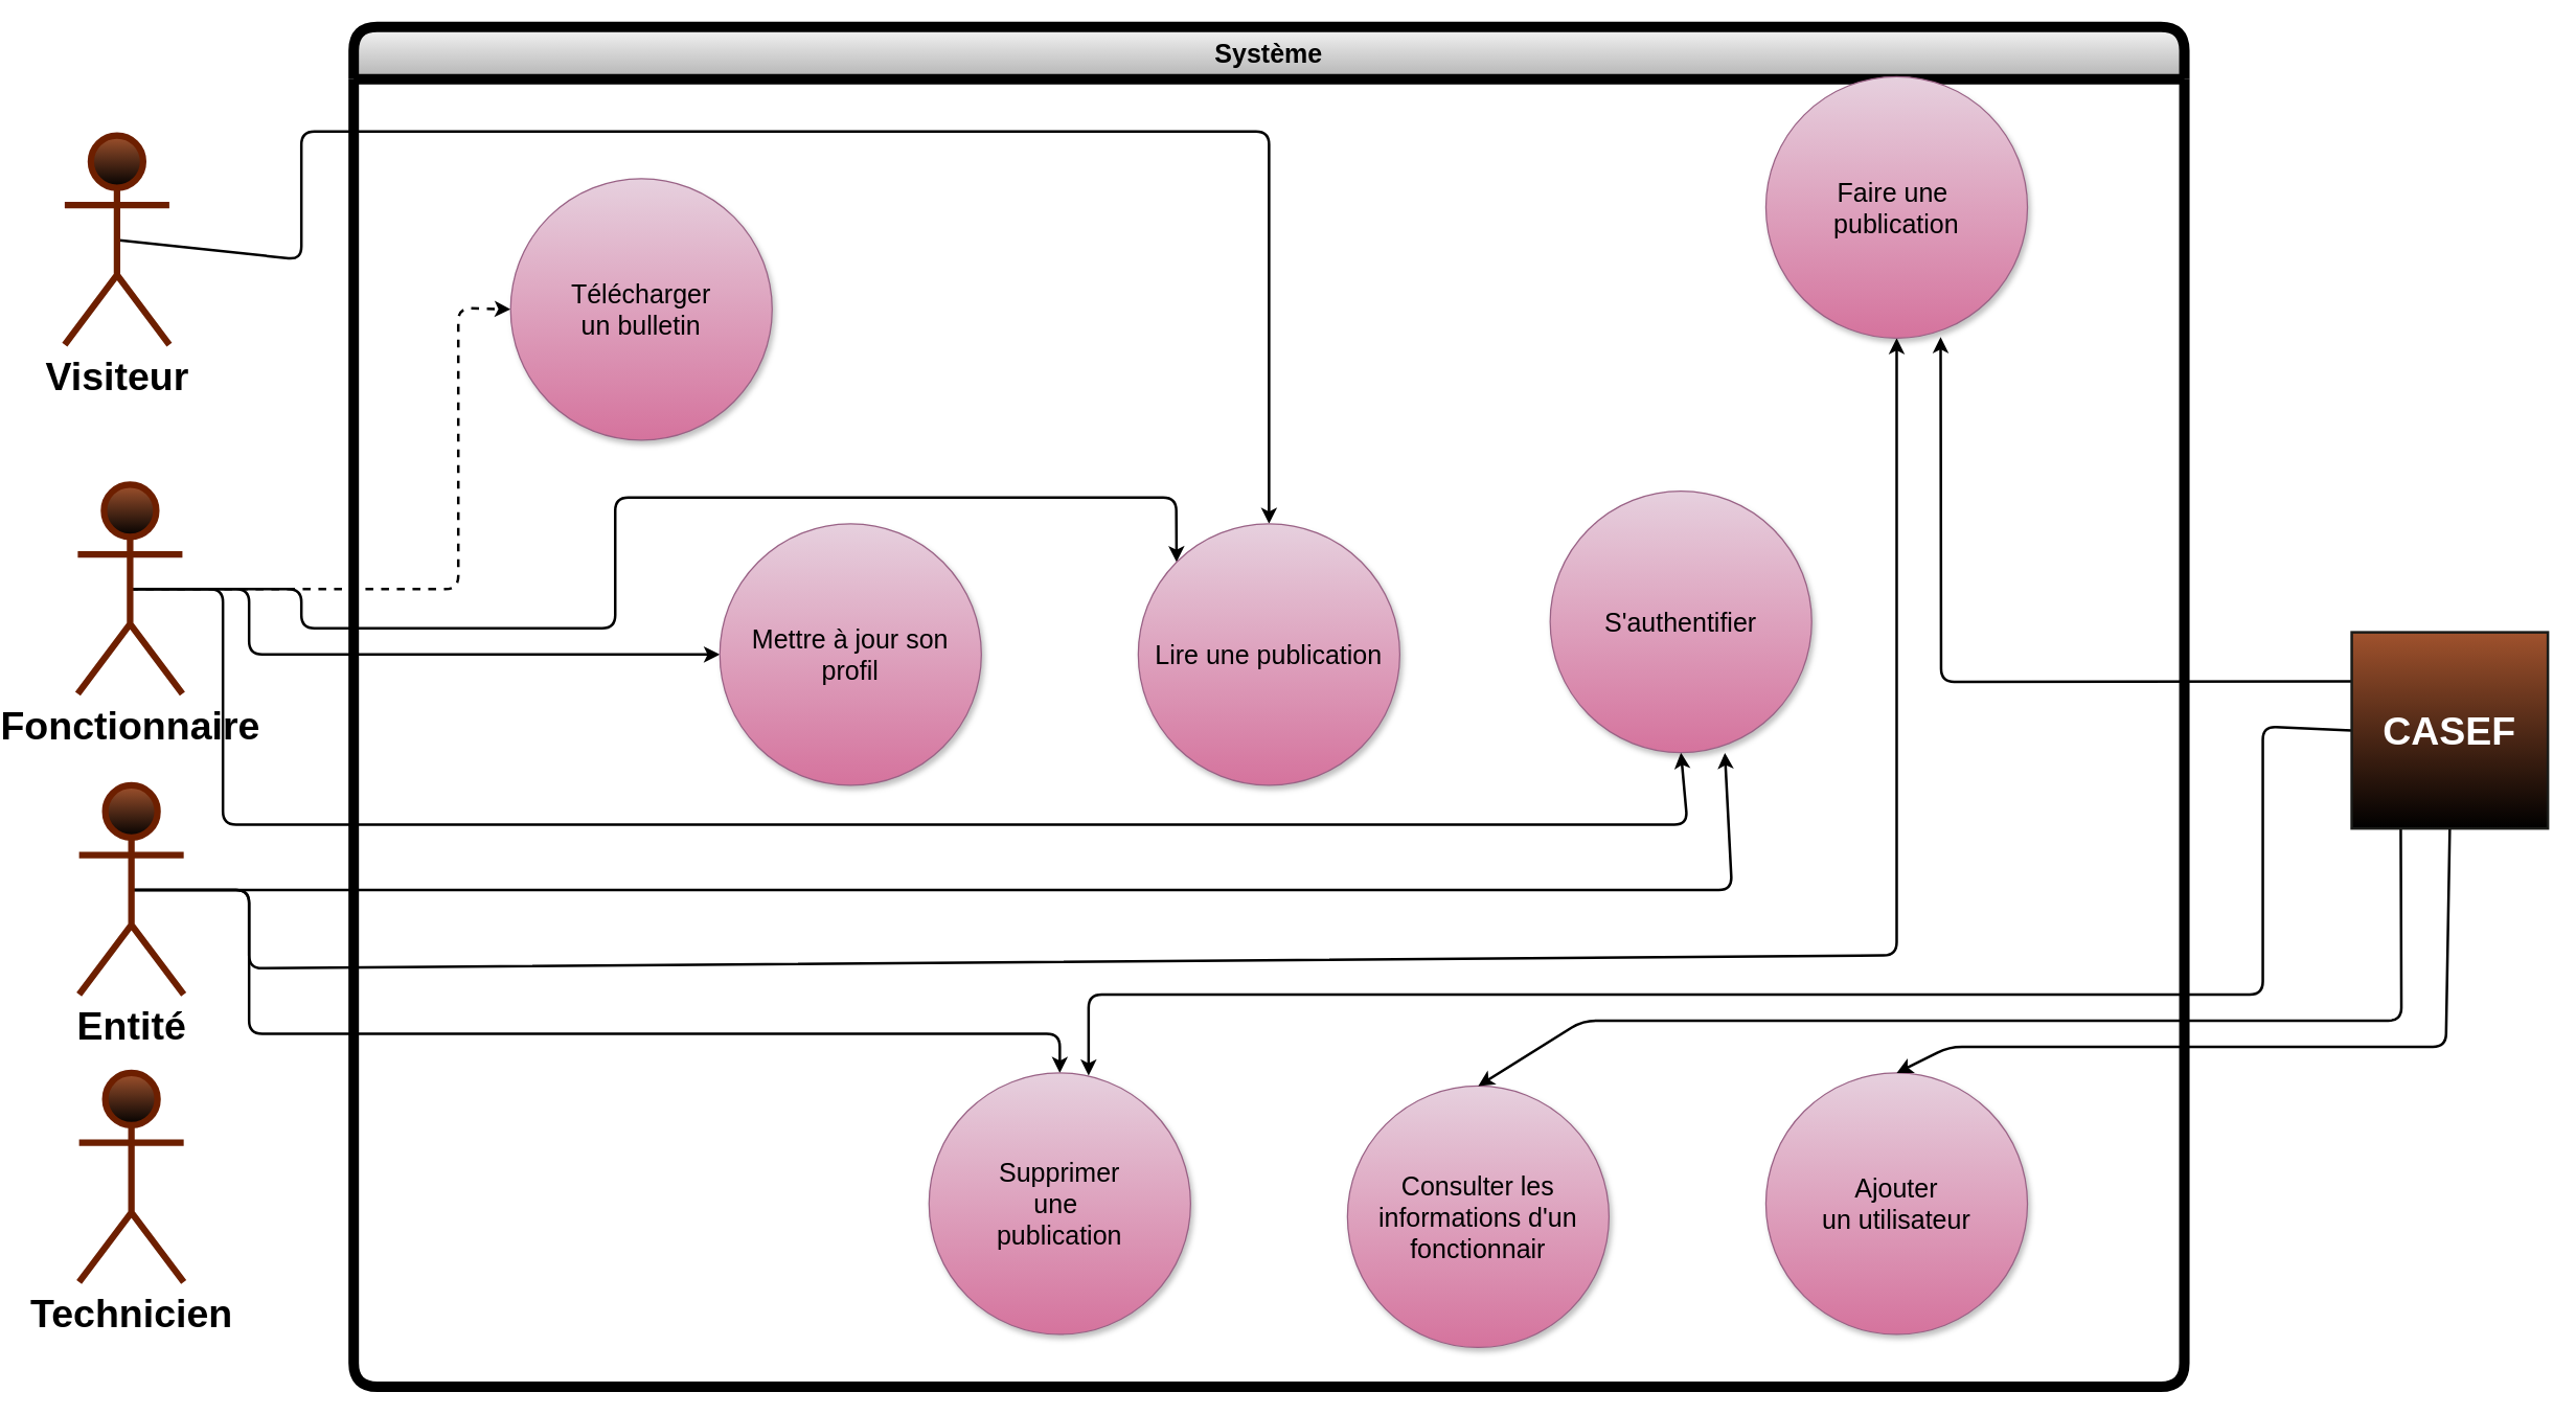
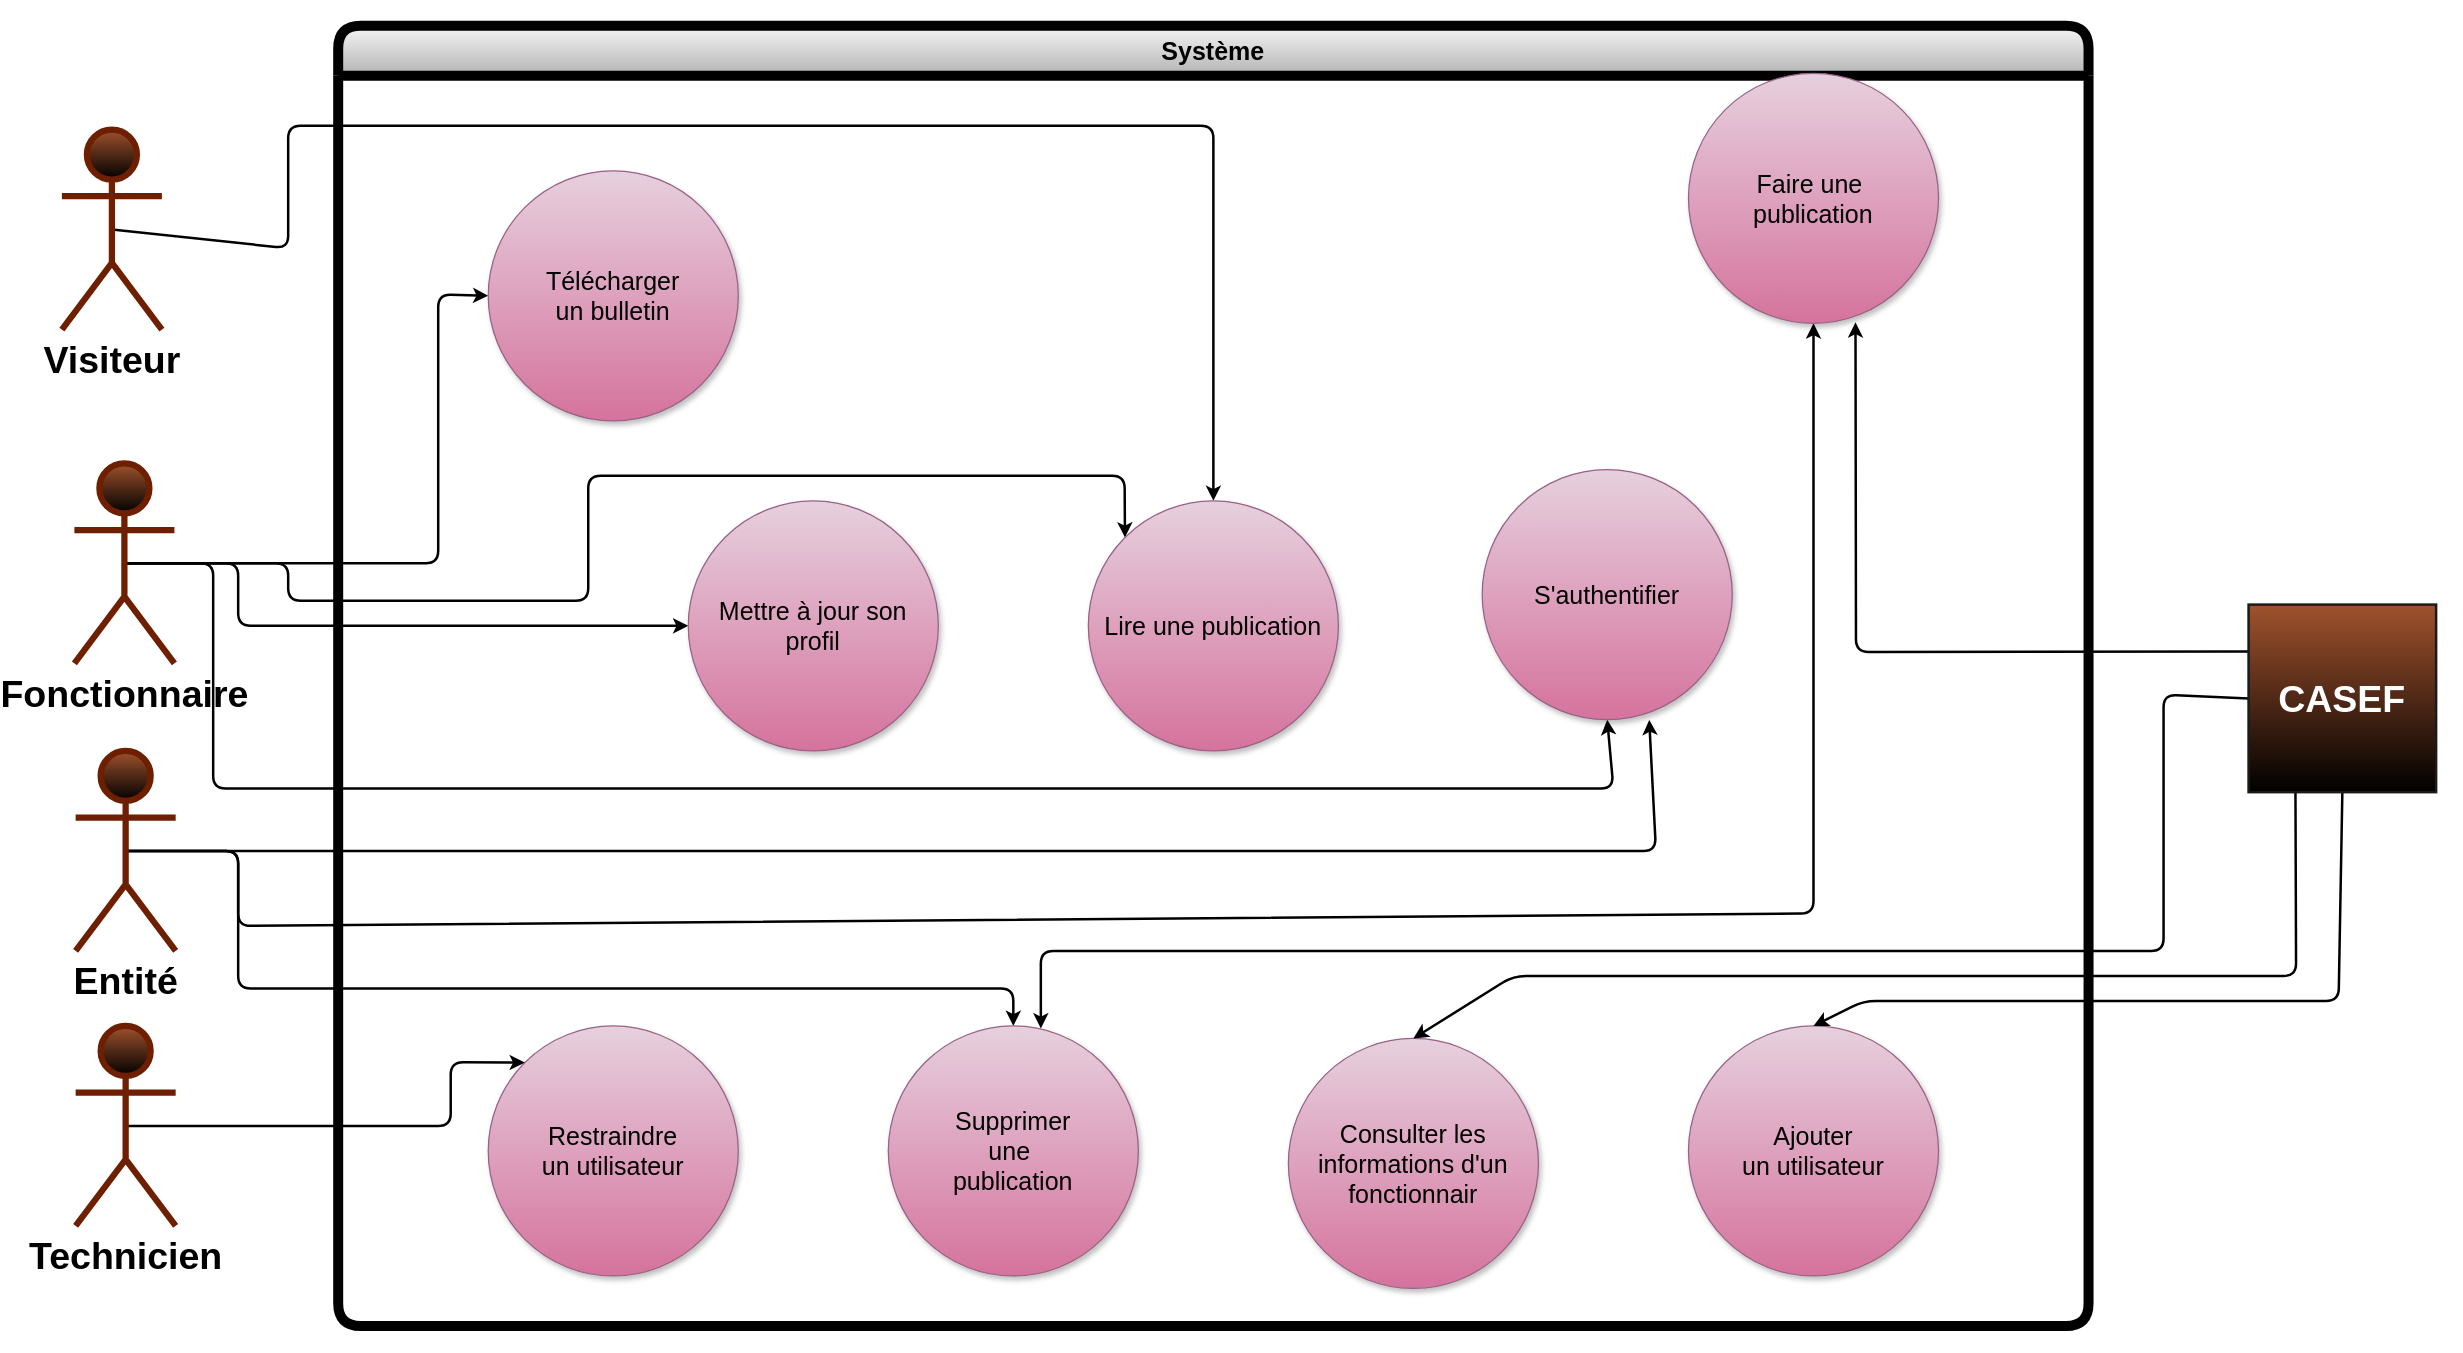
  <mxCell id="0" />
  <mxCell id="1" parent="0" />
- <mxCell id="2" style="edgeStyle=none;html=1;exitX=0.5;exitY=0.5;exitDx=0;exitDy=0;exitPerimeter=0;entryX=0;entryY=0.5;entryDx=0;entryDy=0;fontSize=25;fontColor=#000000;strokeWidth=2;dashed=1;" parent="1" source="6" target="22" edge="1"><mxGeometry relative="1" as="geometry"><Array as="points"><mxPoint x="321" y="450" /><mxPoint x="321" y="235" /></Array></mxGeometry></mxCell>
+ <mxCell id="2" style="edgeStyle=none;html=1;exitX=0.5;exitY=0.5;exitDx=0;exitDy=0;exitPerimeter=0;entryX=0;entryY=0.5;entryDx=0;entryDy=0;fontSize=25;fontColor=#000000;strokeWidth=2;" parent="1" source="6" target="22" edge="1"><mxGeometry relative="1" as="geometry"><Array as="points"><mxPoint x="321" y="450" /><mxPoint x="321" y="235" /></Array></mxGeometry></mxCell>
  <mxCell id="3" style="edgeStyle=none;html=1;exitX=0.5;exitY=0.5;exitDx=0;exitDy=0;exitPerimeter=0;entryX=0;entryY=0.5;entryDx=0;entryDy=0;fontSize=25;fontColor=#000000;strokeWidth=2;" parent="1" source="6" target="19" edge="1"><mxGeometry relative="1" as="geometry"><Array as="points"><mxPoint x="161" y="450" /><mxPoint x="161" y="500" /></Array></mxGeometry></mxCell>
  <mxCell id="4" style="edgeStyle=none;html=1;exitX=0.5;exitY=0.5;exitDx=0;exitDy=0;exitPerimeter=0;entryX=0;entryY=0;entryDx=0;entryDy=0;fontSize=25;fontColor=#000000;strokeWidth=2;" parent="1" source="6" target="14" edge="1"><mxGeometry relative="1" as="geometry"><Array as="points"><mxPoint x="201" y="450" /><mxPoint x="201" y="480" /><mxPoint x="441" y="480" /><mxPoint x="441" y="380" /><mxPoint x="870" y="380" /></Array></mxGeometry></mxCell>
  <mxCell id="5" style="edgeStyle=none;html=1;exitX=0.5;exitY=0.5;exitDx=0;exitDy=0;exitPerimeter=0;entryX=0.5;entryY=1;entryDx=0;entryDy=0;fontSize=25;fontColor=#000000;strokeWidth=2;" parent="1" source="6" target="15" edge="1"><mxGeometry relative="1" as="geometry"><Array as="points"><mxPoint x="141" y="450" /><mxPoint x="141" y="630" /><mxPoint x="1261" y="630" /></Array></mxGeometry></mxCell>
  <mxCell id="6" value="Fonctionnaire&lt;br style=&quot;font-size: 30px;&quot;&gt;" style="shape=umlActor;verticalLabelPosition=bottom;verticalAlign=top;html=1;outlineConnect=0;fillColor=#a0522d;strokeColor=#6D1F00;strokeWidth=5;fontSize=30;fontColor=#000000;gradientColor=default;fontStyle=1" parent="1" vertex="1"><mxGeometry x="30" y="370" width="80" height="160" as="geometry" /></mxCell>
  <mxCell id="7" style="edgeStyle=none;html=1;exitX=0.5;exitY=0.5;exitDx=0;exitDy=0;exitPerimeter=0;fontSize=20;entryX=0.5;entryY=0;entryDx=0;entryDy=0;strokeWidth=2;" parent="1" source="10" target="20" edge="1"><mxGeometry relative="1" as="geometry"><mxPoint x="781" y="780" as="targetPoint" /><Array as="points"><mxPoint x="161" y="680" /><mxPoint x="161" y="790" /><mxPoint x="281" y="790" /><mxPoint x="781" y="790" /></Array></mxGeometry></mxCell>
  <mxCell id="8" style="edgeStyle=none;html=1;exitX=0.5;exitY=0.5;exitDx=0;exitDy=0;exitPerimeter=0;entryX=0.668;entryY=1.001;entryDx=0;entryDy=0;entryPerimeter=0;fontSize=25;fontColor=#000000;strokeWidth=2;" parent="1" source="10" target="15" edge="1"><mxGeometry relative="1" as="geometry"><Array as="points"><mxPoint x="201" y="680" /><mxPoint x="1295" y="680" /></Array></mxGeometry></mxCell>
  <mxCell id="9" style="edgeStyle=none;html=1;exitX=0.5;exitY=0.5;exitDx=0;exitDy=0;exitPerimeter=0;entryX=0.5;entryY=1;entryDx=0;entryDy=0;fontSize=25;fontColor=#000000;strokeWidth=2;" parent="1" source="10" target="16" edge="1"><mxGeometry relative="1" as="geometry"><Array as="points"><mxPoint x="161" y="680" /><mxPoint x="161" y="740" /><mxPoint x="1421" y="730" /></Array></mxGeometry></mxCell>
  <mxCell id="10" value="Entité&lt;br style=&quot;font-size: 30px;&quot;&gt;" style="shape=umlActor;verticalLabelPosition=bottom;verticalAlign=top;html=1;outlineConnect=0;fillColor=#a0522d;strokeColor=#6D1F00;fontSize=30;fontColor=#000000;gradientColor=default;strokeWidth=5;fontStyle=1" parent="1" vertex="1"><mxGeometry x="31" y="600" width="80" height="160" as="geometry" /></mxCell>
  <mxCell id="11" style="edgeStyle=none;html=1;exitX=0.5;exitY=0.5;exitDx=0;exitDy=0;exitPerimeter=0;fontSize=25;fontColor=#000000;entryX=0.5;entryY=0;entryDx=0;entryDy=0;strokeWidth=2;" parent="1" source="12" target="14" edge="1"><mxGeometry relative="1" as="geometry"><mxPoint x="161" y="198" as="targetPoint" /><Array as="points"><mxPoint x="201" y="198" /><mxPoint x="201" y="100" /><mxPoint x="941" y="100" /></Array></mxGeometry></mxCell>
  <mxCell id="12" value="Visiteur" style="shape=umlActor;verticalLabelPosition=bottom;verticalAlign=top;html=1;outlineConnect=0;fillColor=#a0522d;strokeColor=#6D1F00;fontSize=30;strokeWidth=5;fontColor=#000000;gradientColor=default;fontStyle=1" parent="1" vertex="1"><mxGeometry x="20" y="103" width="80" height="160" as="geometry" /></mxCell>
  <mxCell id="13" value="Système" style="swimlane;whiteSpace=wrap;html=1;fillColor=#f5f5f5;gradientColor=#b3b3b3;strokeColor=#000000;strokeWidth=8;rounded=1;glass=0;shadow=0;swimlaneLine=1;fontSize=20;startSize=40;" parent="1" vertex="1"><mxGeometry x="241" y="20" width="1400" height="1040" as="geometry" /></mxCell>
  <mxCell id="14" value="Lire une publication&lt;br style=&quot;font-size: 20px;&quot;&gt;" style="ellipse;html=1;fillColor=#E6D0DE;strokeColor=#996185;fontColor=#000000;gradientColor=#D5739D;fontSize=20;labelBackgroundColor=none;whiteSpace=wrap;labelBorderColor=none;shadow=1;" parent="13" vertex="1"><mxGeometry x="600" y="380" width="200" height="200" as="geometry" /></mxCell>
  <mxCell id="15" value="S'authentifier" style="ellipse;html=1;fillColor=#E6D0DE;strokeColor=#996185;fontColor=#000000;gradientColor=#D5739D;fontSize=20;labelBackgroundColor=none;whiteSpace=wrap;labelBorderColor=none;shadow=1;" parent="13" vertex="1"><mxGeometry x="915" y="355" width="200" height="200" as="geometry" /></mxCell>
  <mxCell id="16" value="&lt;span style=&quot;font-size: 20px;&quot;&gt;Faire une&amp;nbsp;&lt;/span&gt;&lt;br style=&quot;border-color: var(--border-color); font-size: 20px;&quot;&gt;&lt;span style=&quot;font-size: 20px;&quot;&gt;publication&lt;/span&gt;" style="ellipse;html=1;fillColor=#E6D0DE;strokeColor=#996185;fontColor=#000000;gradientColor=#D5739D;fontSize=20;labelBackgroundColor=none;whiteSpace=wrap;labelBorderColor=none;shadow=1;" parent="13" vertex="1"><mxGeometry x="1080" y="38" width="200" height="200" as="geometry" /></mxCell>
  <mxCell id="17" value="&lt;span style=&quot;font-size: 20px;&quot;&gt;Ajouter&lt;/span&gt;&lt;br style=&quot;border-color: var(--border-color); font-size: 20px;&quot;&gt;&lt;span style=&quot;font-size: 20px;&quot;&gt;un utilisateur&lt;/span&gt;" style="ellipse;html=1;fillColor=#E6D0DE;strokeColor=#996185;fontColor=#000000;gradientColor=#D5739D;fontSize=20;labelBackgroundColor=none;whiteSpace=wrap;labelBorderColor=none;shadow=1;" parent="13" vertex="1"><mxGeometry x="1080" y="800" width="200" height="200" as="geometry" /></mxCell>
  <mxCell id="18" value="Consulter les informations d'un fonctionnair" style="ellipse;html=1;fillColor=#E6D0DE;strokeColor=#996185;fontColor=#000000;gradientColor=#D5739D;fontSize=20;labelBackgroundColor=none;whiteSpace=wrap;labelBorderColor=none;shadow=1;" parent="13" vertex="1"><mxGeometry x="760" y="810" width="200" height="200" as="geometry" /></mxCell>
  <mxCell id="19" value="Mettre à jour son profil" style="ellipse;html=1;fillColor=#E6D0DE;strokeColor=#996185;fontColor=#000000;gradientColor=#D5739D;fontSize=20;labelBackgroundColor=none;whiteSpace=wrap;labelBorderColor=none;shadow=1;" parent="13" vertex="1"><mxGeometry x="280" y="380" width="200" height="200" as="geometry" /></mxCell>
  <mxCell id="20" value="&lt;span style=&quot;font-size: 20px;&quot;&gt;Supprimer &lt;br&gt;une&amp;nbsp;&lt;/span&gt;&lt;br style=&quot;border-color: var(--border-color); font-size: 20px;&quot;&gt;&lt;span style=&quot;font-size: 20px;&quot;&gt;publication&lt;/span&gt;" style="ellipse;html=1;fillColor=#E6D0DE;strokeColor=#996185;fontColor=#000000;gradientColor=#D5739D;fontSize=20;labelBackgroundColor=none;whiteSpace=wrap;labelBorderColor=none;shadow=1;fontStyle=0" parent="13" vertex="1"><mxGeometry x="440" y="800" width="200" height="200" as="geometry" /></mxCell>
+ <mxCell id="21" value="Restraindre&lt;br&gt;un utilisateur" style="ellipse;html=1;fillColor=#E6D0DE;strokeColor=#996185;fontColor=#000000;gradientColor=#D5739D;fontSize=20;labelBackgroundColor=none;whiteSpace=wrap;labelBorderColor=none;shadow=1;" parent="13" vertex="1"><mxGeometry x="120" y="800" width="200" height="200" as="geometry" /></mxCell>
  <mxCell id="22" value="&lt;span style=&quot;font-size: 20px;&quot;&gt;Télécharger&lt;/span&gt;&lt;br style=&quot;border-color: var(--border-color); font-size: 20px;&quot;&gt;&lt;span style=&quot;font-size: 20px;&quot;&gt;un bulletin&lt;/span&gt;" style="ellipse;html=1;fillColor=#E6D0DE;strokeColor=#996185;fontColor=#000000;gradientColor=#D5739D;fontSize=20;labelBackgroundColor=none;whiteSpace=wrap;labelBorderColor=none;shadow=1;" parent="13" vertex="1"><mxGeometry x="120" y="116" width="200" height="200" as="geometry" /></mxCell>
  <mxCell id="23" style="edgeStyle=none;html=1;exitX=0;exitY=0.5;exitDx=0;exitDy=0;entryX=0.61;entryY=0.01;entryDx=0;entryDy=0;fontSize=20;entryPerimeter=0;strokeWidth=2;" parent="1" source="27" target="20" edge="1"><mxGeometry relative="1" as="geometry"><Array as="points"><mxPoint x="1701" y="555" /><mxPoint x="1701" y="760" /><mxPoint x="803" y="760" /></Array></mxGeometry></mxCell>
  <mxCell id="24" style="edgeStyle=none;html=1;exitX=0.5;exitY=1;exitDx=0;exitDy=0;entryX=0.5;entryY=0;entryDx=0;entryDy=0;fontSize=25;fontColor=#000000;strokeWidth=2;" parent="1" source="27" target="17" edge="1"><mxGeometry relative="1" as="geometry"><Array as="points"><mxPoint x="1841" y="800" /><mxPoint x="1461" y="800" /></Array></mxGeometry></mxCell>
  <mxCell id="25" style="edgeStyle=none;html=1;exitX=0.25;exitY=1;exitDx=0;exitDy=0;entryX=0.5;entryY=0;entryDx=0;entryDy=0;fontSize=25;fontColor=#000000;strokeWidth=2;" parent="1" source="27" target="18" edge="1"><mxGeometry relative="1" as="geometry"><Array as="points"><mxPoint x="1807" y="780" /><mxPoint x="1181" y="780" /></Array></mxGeometry></mxCell>
  <mxCell id="26" style="edgeStyle=none;html=1;exitX=0;exitY=0.25;exitDx=0;exitDy=0;entryX=0.668;entryY=0.996;entryDx=0;entryDy=0;entryPerimeter=0;fontSize=25;fontColor=#000000;strokeWidth=2;" parent="1" source="27" target="16" edge="1"><mxGeometry relative="1" as="geometry"><Array as="points"><mxPoint x="1455" y="521" /></Array></mxGeometry></mxCell>
  <mxCell id="27" value="CASEF" style="whiteSpace=wrap;html=1;aspect=fixed;fillColor=#a0522d;fontColor=#ffffff;strokeColor=#1a1b18;gradientColor=default;strokeWidth=2;fontSize=30;fontStyle=1" parent="1" vertex="1"><mxGeometry x="1769" y="483" width="150" height="150" as="geometry" /></mxCell>
+ <mxCell id="28" style="edgeStyle=none;html=1;exitX=0.5;exitY=0.5;exitDx=0;exitDy=0;exitPerimeter=0;entryX=0;entryY=0;entryDx=0;entryDy=0;fontSize=20;strokeWidth=2;" parent="1" source="29" target="21" edge="1"><mxGeometry relative="1" as="geometry"><Array as="points"><mxPoint x="331" y="900" /><mxPoint x="331" y="849" /></Array></mxGeometry></mxCell>
  <mxCell id="29" value="Technicien&lt;br style=&quot;font-size: 30px;&quot;&gt;" style="shape=umlActor;verticalLabelPosition=bottom;verticalAlign=top;html=1;outlineConnect=0;fillColor=#a0522d;strokeColor=#6D1F00;fontSize=30;fontColor=#000000;gradientColor=default;labelBackgroundColor=none;strokeWidth=5;fontStyle=1" parent="1" vertex="1"><mxGeometry x="31" y="820" width="80" height="160" as="geometry" /></mxCell>
